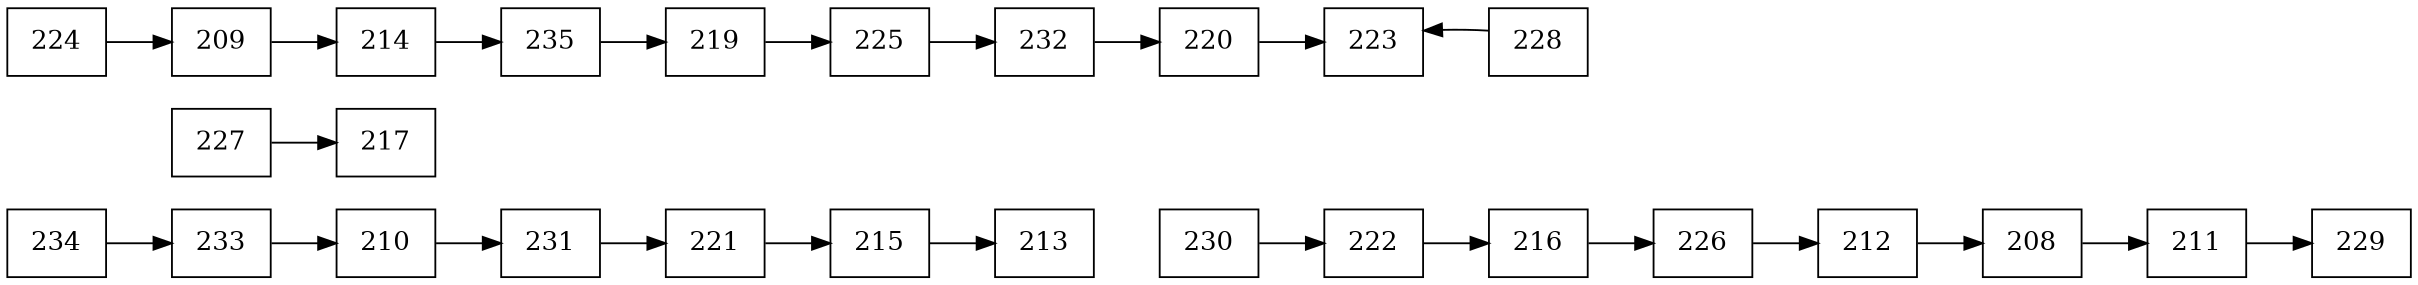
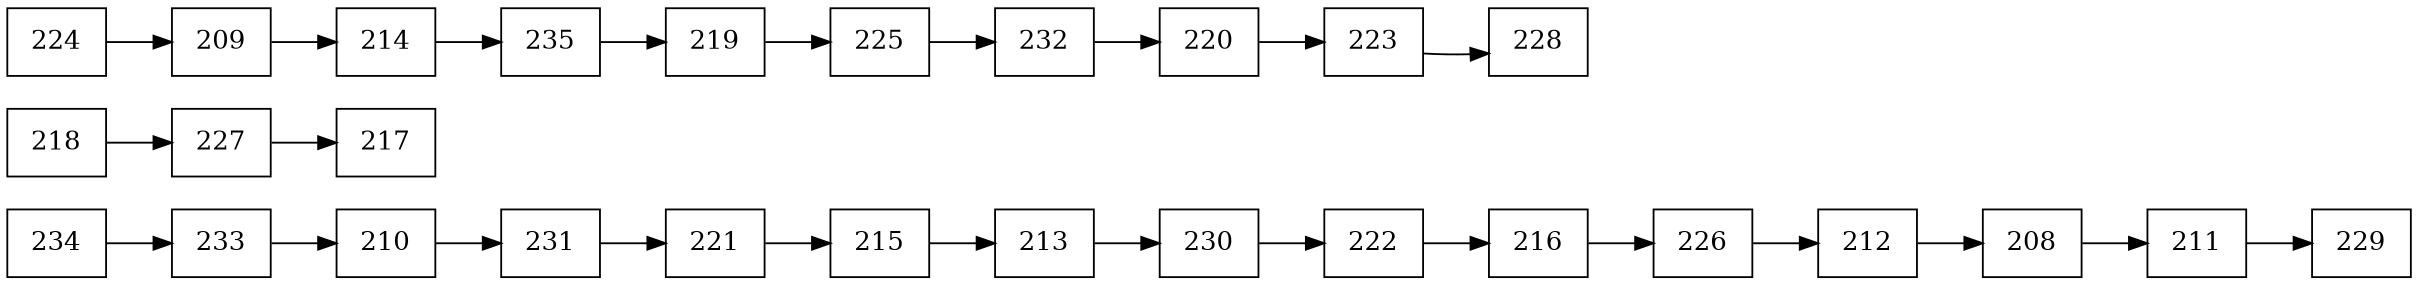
  digraph {
    rankdir=LR
    node [shape=record]
    n1 [label="{234}"]
    n2 [label="{233}"]
    n3 [label="{210}"]
    n4 [label="{231}"]
    n5 [label="{221}"]
    n6 [label="{215}"]
    n7 [label="{213}"]
    n8 [label="{230}"]
    n9 [label="{222}"]
    n10 [label="{216}"]
    n11 [label="{226}"]
    n12 [label="{212}"]
    n13 [label="{208}"]
    n14 [label="{211}"]
    n15 [label="{229}"]
+   n16 [label="{218}"]
    n17 [label="{227}"]
    n18 [label="{217}"]
    n19 [label="{224}"]
    n20 [label="{209}"]
    n21 [label="{214}"]
    n22 [label="{235}"]
    n23 [label="{219}"]
    n24 [label="{225}"]
    n25 [label="{232}"]
    n26 [label="{220}"]
    n27 [label="{223}"]
    n28 [label="{228}"]
    n1 -> n2
    n2 -> n3
    n3 -> n4
    n4 -> n5
    n5 -> n6
    n6 -> n7
+   n7 -> n8
    n8 -> n9
    n9 -> n10
    n10 -> n11
    n11 -> n12
    n12 -> n13
    n13 -> n14
    n14 -> n15
+   n16 -> n17
    n17 -> n18
    n19 -> n20
    n20 -> n21
    n21 -> n22
    n22 -> n23
    n23 -> n24
    n24 -> n25
    n25 -> n26
    n26 -> n27
-   n28 -> n27
+   n27 -> n28
  }
